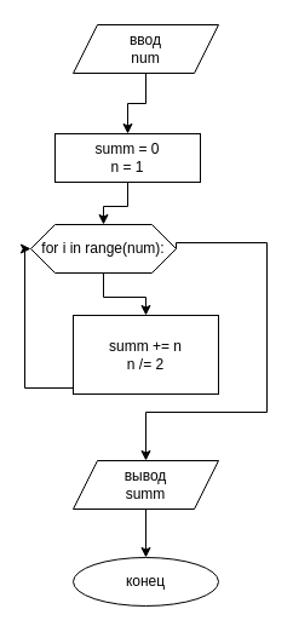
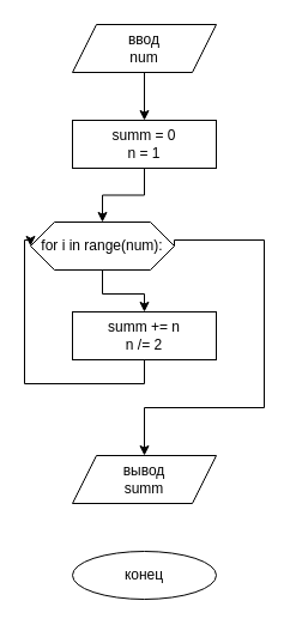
  <mxCell id="0" />
  <mxCell id="1" parent="0" />
  <mxCell id="2" style="edgeStyle=orthogonalEdgeStyle;rounded=0;orthogonalLoop=1;jettySize=auto;html=1;exitX=0.5;exitY=1;exitDx=0;exitDy=0;" edge="1" parent="1" source="3" target="8"><mxGeometry relative="1" as="geometry" /></mxCell>
  <mxCell id="3" value="ввод&lt;br&gt;num" style="shape=parallelogram;perimeter=parallelogramPerimeter;whiteSpace=wrap;html=1;fixedSize=1;" vertex="1" parent="1"><mxGeometry x="60" y="20" width="120" height="40" as="geometry" /></mxCell>
  <mxCell id="4" style="edgeStyle=orthogonalEdgeStyle;rounded=0;orthogonalLoop=1;jettySize=auto;html=1;exitX=0.5;exitY=1;exitDx=0;exitDy=0;" edge="1" parent="1" source="6" target="10"><mxGeometry relative="1" as="geometry" /></mxCell>
  <mxCell id="5" style="edgeStyle=orthogonalEdgeStyle;rounded=0;orthogonalLoop=1;jettySize=auto;html=1;exitX=1;exitY=0.5;exitDx=0;exitDy=0;" edge="1" parent="1" source="6" target="12"><mxGeometry relative="1" as="geometry"><Array as="points"><mxPoint x="220" y="200" /><mxPoint x="220" y="340" /><mxPoint x="120" y="340" /></Array></mxGeometry></mxCell>
  <mxCell id="6" value="for i in range(num):" style="shape=hexagon;perimeter=hexagonPerimeter2;whiteSpace=wrap;html=1;fixedSize=1;" vertex="1" parent="1"><mxGeometry x="25" y="185" width="120" height="40" as="geometry" /></mxCell>
  <mxCell id="7" style="edgeStyle=orthogonalEdgeStyle;rounded=0;orthogonalLoop=1;jettySize=auto;html=1;exitX=0.5;exitY=1;exitDx=0;exitDy=0;" edge="1" parent="1" source="8" target="6"><mxGeometry relative="1" as="geometry" /></mxCell>
- <mxCell id="8" value="summ = 0&lt;br&gt;n = 1" style="rounded=0;whiteSpace=wrap;html=1;" vertex="1" parent="1"><mxGeometry x="45" y="110" width="120" height="40" as="geometry" /></mxCell>
+ <mxCell id="8" value="summ = 0&lt;br&gt;n = 1" style="rounded=0;whiteSpace=wrap;html=1;" vertex="1" parent="1"><mxGeometry x="60" y="100" width="120" height="40" as="geometry" /></mxCell>
  <mxCell id="9" style="edgeStyle=orthogonalEdgeStyle;rounded=0;orthogonalLoop=1;jettySize=auto;html=1;entryX=0;entryY=0.5;entryDx=0;entryDy=0;" edge="1" parent="1" source="10" target="6"><mxGeometry relative="1" as="geometry"><Array as="points"><mxPoint x="120" y="320" /><mxPoint x="20" y="320" /><mxPoint x="20" y="200" /></Array></mxGeometry></mxCell>
- <mxCell id="10" value="summ += n&lt;br&gt;n /= 2" style="rounded=0;whiteSpace=wrap;html=1;" vertex="1" parent="1"><mxGeometry x="60" y="260" width="120" height="65" as="geometry" /></mxCell>
- <mxCell id="11" style="edgeStyle=orthogonalEdgeStyle;rounded=0;orthogonalLoop=1;jettySize=auto;html=1;exitX=0.5;exitY=1;exitDx=0;exitDy=0;" edge="1" parent="1" source="12" target="13"><mxGeometry relative="1" as="geometry" /></mxCell>
+ <mxCell id="10" value="summ += n&lt;br&gt;n /= 2" style="rounded=0;whiteSpace=wrap;html=1;" vertex="1" parent="1"><mxGeometry x="60" y="260" width="120" height="40" as="geometry" /></mxCell>
  <mxCell id="12" value="вывод&lt;br&gt;summ" style="shape=parallelogram;perimeter=parallelogramPerimeter;whiteSpace=wrap;html=1;fixedSize=1;" vertex="1" parent="1"><mxGeometry x="60" y="380" width="120" height="40" as="geometry" /></mxCell>
  <mxCell id="13" value="конец" style="ellipse;whiteSpace=wrap;html=1;" vertex="1" parent="1"><mxGeometry x="60" y="460" width="120" height="40" as="geometry" /></mxCell>
